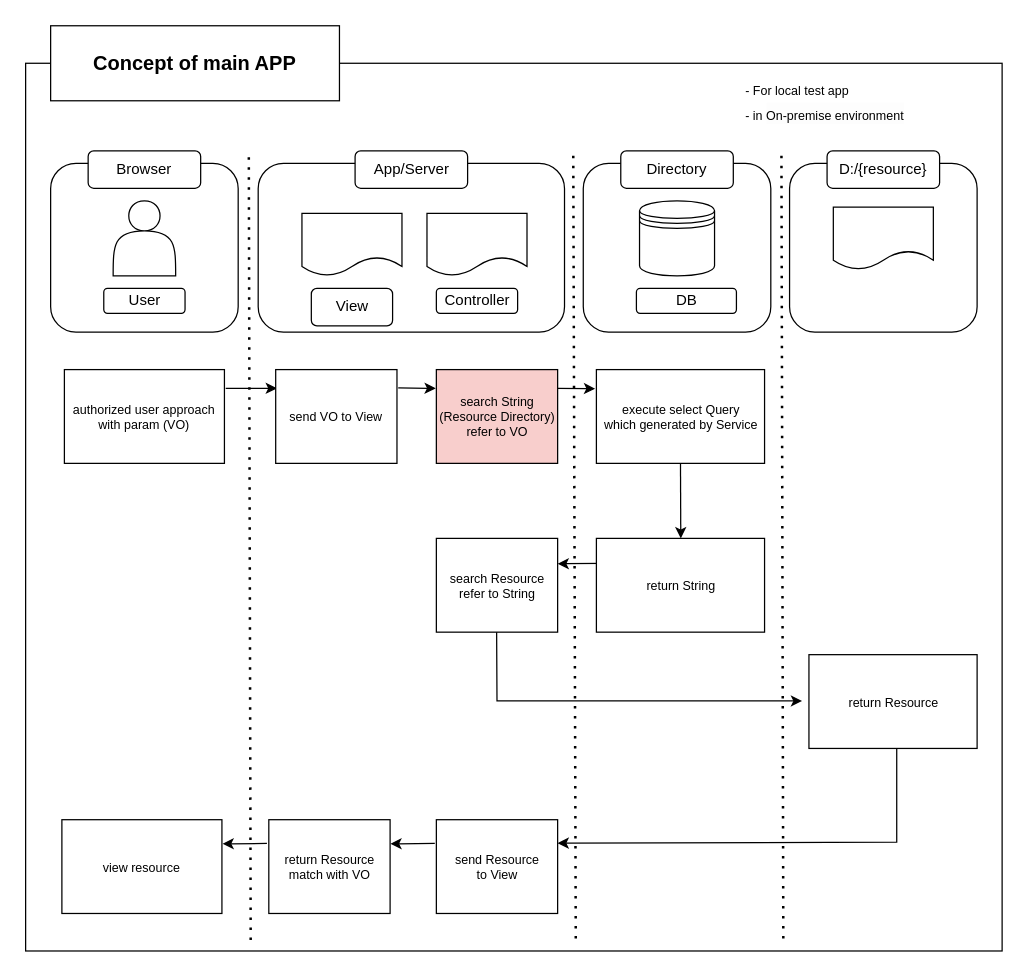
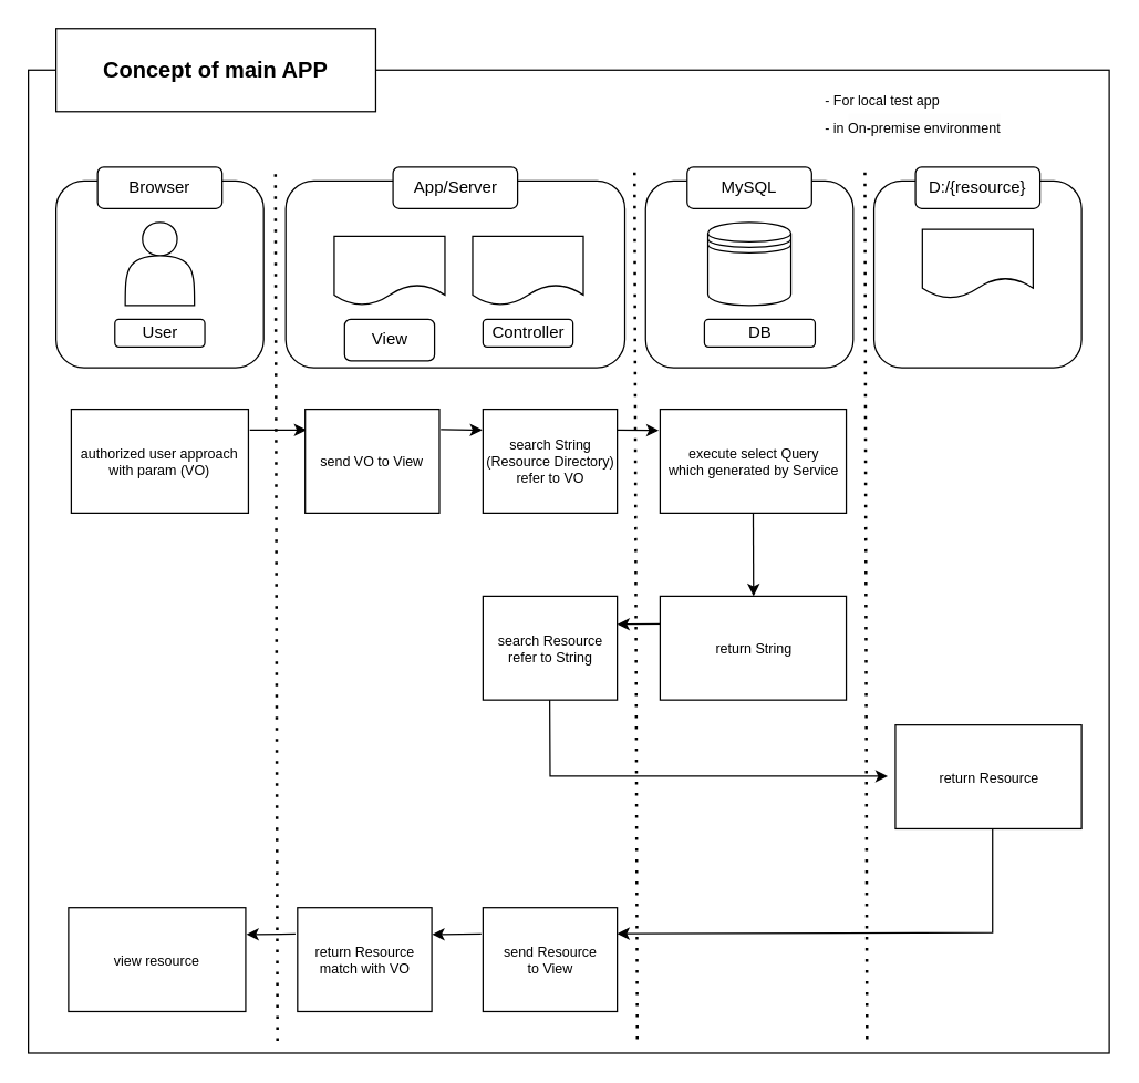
  <mxCell id="0" />
  <mxCell id="1" parent="0" />
  <mxCell id="2" value="" style="rounded=0;whiteSpace=wrap;html=1;fontSize=10;" vertex="1" parent="1"><mxGeometry x="20" y="50" width="781" height="710" as="geometry" /></mxCell>
  <mxCell id="3" value="" style="endArrow=classic;html=1;rounded=0;fontSize=10;" edge="1" parent="1"><mxGeometry width="50" height="50" relative="1" as="geometry"><mxPoint x="481" y="450" as="sourcePoint" /><mxPoint x="445.5" y="450.29" as="targetPoint" /></mxGeometry></mxCell>
  <mxCell id="4" value="" style="rounded=1;whiteSpace=wrap;html=1;" vertex="1" parent="1"><mxGeometry x="631" y="130" width="150" height="135" as="geometry" /></mxCell>
  <mxCell id="5" value="D:/{resource}" style="rounded=1;whiteSpace=wrap;html=1;" vertex="1" parent="1"><mxGeometry x="661" y="120" width="90" height="30" as="geometry" /></mxCell>
  <mxCell id="6" value="" style="rounded=1;whiteSpace=wrap;html=1;" vertex="1" parent="1"><mxGeometry x="466" y="130" width="150" height="135" as="geometry" /></mxCell>
- <mxCell id="7" value="Directory" style="rounded=1;whiteSpace=wrap;html=1;" vertex="1" parent="1"><mxGeometry x="496" y="120" width="90" height="30" as="geometry" /></mxCell>
+ <mxCell id="7" value="MySQL" style="rounded=1;whiteSpace=wrap;html=1;" vertex="1" parent="1"><mxGeometry x="496" y="120" width="90" height="30" as="geometry" /></mxCell>
  <mxCell id="8" value="" style="rounded=1;whiteSpace=wrap;html=1;" vertex="1" parent="1"><mxGeometry x="206" y="130" width="245" height="135" as="geometry" /></mxCell>
  <mxCell id="9" value="App/Server" style="rounded=1;whiteSpace=wrap;html=1;" vertex="1" parent="1"><mxGeometry x="283.5" y="120" width="90" height="30" as="geometry" /></mxCell>
  <mxCell id="10" value="" style="rounded=1;whiteSpace=wrap;html=1;" vertex="1" parent="1"><mxGeometry x="40" y="130" width="150" height="135" as="geometry" /></mxCell>
  <mxCell id="11" value="" style="shape=actor;whiteSpace=wrap;html=1;" vertex="1" parent="1"><mxGeometry x="90" y="160" width="50" height="60" as="geometry" /></mxCell>
  <mxCell id="12" value="" style="shape=datastore;whiteSpace=wrap;html=1;" vertex="1" parent="1"><mxGeometry x="511" y="160" width="60" height="60" as="geometry" /></mxCell>
  <mxCell id="13" value="" style="shape=document;whiteSpace=wrap;html=1;boundedLbl=1;" vertex="1" parent="1"><mxGeometry x="666" y="165" width="80" height="50" as="geometry" /></mxCell>
  <mxCell id="14" value="" style="shape=document;whiteSpace=wrap;html=1;boundedLbl=1;" vertex="1" parent="1"><mxGeometry x="341" y="170" width="80" height="50" as="geometry" /></mxCell>
  <mxCell id="15" value="" style="shape=document;whiteSpace=wrap;html=1;boundedLbl=1;" vertex="1" parent="1"><mxGeometry x="241" y="170" width="80" height="50" as="geometry" /></mxCell>
  <mxCell id="16" value="User" style="rounded=1;whiteSpace=wrap;html=1;" vertex="1" parent="1"><mxGeometry x="82.5" y="230" width="65" height="20" as="geometry" /></mxCell>
  <mxCell id="17" value="View" style="rounded=1;whiteSpace=wrap;html=1;" vertex="1" parent="1"><mxGeometry x="248.5" y="230" width="65" height="30" as="geometry" /></mxCell>
  <mxCell id="18" value="Controller" style="rounded=1;whiteSpace=wrap;html=1;" vertex="1" parent="1"><mxGeometry x="348.5" y="230" width="65" height="20" as="geometry" /></mxCell>
  <mxCell id="19" value="DB" style="rounded=1;whiteSpace=wrap;html=1;" vertex="1" parent="1"><mxGeometry x="508.5" y="230" width="80" height="20" as="geometry" /></mxCell>
  <mxCell id="20" value="Browser" style="rounded=1;whiteSpace=wrap;html=1;" vertex="1" parent="1"><mxGeometry x="70" y="120" width="90" height="30" as="geometry" /></mxCell>
  <mxCell id="21" value="&lt;b&gt;&lt;font style=&quot;font-size: 16px;&quot;&gt;Concept of main APP&lt;/font&gt;&lt;/b&gt;" style="rounded=0;whiteSpace=wrap;html=1;" vertex="1" parent="1"><mxGeometry x="40" y="20" width="231" height="60" as="geometry" /></mxCell>
  <mxCell id="22" value="&lt;font style=&quot;&quot;&gt;&lt;span style=&quot;font-size: 10px;&quot;&gt;- For local test app&lt;/span&gt;&lt;br&gt;&lt;span style=&quot;font-size: 10px;&quot;&gt;- in&amp;nbsp;&lt;/span&gt;&lt;span style=&quot;font-family: noto, notojp, notokr, Helvetica, &amp;quot;Microsoft YaHei&amp;quot;, &amp;quot;Apple SD Gothic Neo&amp;quot;, &amp;quot;Malgun Gothic&amp;quot;, &amp;quot;맑은 고딕&amp;quot;, Dotum, 돋움, sans-serif; background-color: rgb(253, 253, 253);&quot;&gt;&lt;font style=&quot;font-size: 10px;&quot;&gt;On-premise environment&lt;/font&gt;&lt;/span&gt;&lt;br&gt;&lt;/font&gt;" style="text;html=1;strokeColor=none;fillColor=none;align=left;verticalAlign=middle;whiteSpace=wrap;rounded=0;fontSize=16;" vertex="1" parent="1"><mxGeometry x="593.5" y="50" width="207.5" height="60" as="geometry" /></mxCell>
  <mxCell id="23" value="" style="endArrow=none;dashed=1;html=1;dashPattern=1 3;strokeWidth=2;rounded=0;fontSize=10;" edge="1" parent="1"><mxGeometry width="50" height="50" relative="1" as="geometry"><mxPoint x="200" y="751.143" as="sourcePoint" /><mxPoint x="198.5" y="120" as="targetPoint" /></mxGeometry></mxCell>
  <mxCell id="24" value="" style="endArrow=none;dashed=1;html=1;dashPattern=1 3;strokeWidth=2;rounded=0;fontSize=10;" edge="1" parent="1"><mxGeometry width="50" height="50" relative="1" as="geometry"><mxPoint x="626" y="750" as="sourcePoint" /><mxPoint x="624.5" y="120" as="targetPoint" /></mxGeometry></mxCell>
  <mxCell id="25" value="" style="endArrow=none;dashed=1;html=1;dashPattern=1 3;strokeWidth=2;rounded=0;fontSize=10;" edge="1" parent="1"><mxGeometry width="50" height="50" relative="1" as="geometry"><mxPoint x="460" y="750" as="sourcePoint" /><mxPoint x="458" y="121" as="targetPoint" /></mxGeometry></mxCell>
  <mxCell id="26" value="" style="endArrow=classic;html=1;rounded=0;fontSize=10;" edge="1" parent="1"><mxGeometry width="50" height="50" relative="1" as="geometry"><mxPoint x="180" y="310" as="sourcePoint" /><mxPoint x="221" y="310" as="targetPoint" /></mxGeometry></mxCell>
  <mxCell id="27" value="authorized user approach&lt;br&gt;with param (VO)" style="rounded=0;whiteSpace=wrap;html=1;fontSize=10;" vertex="1" parent="1"><mxGeometry x="51" y="295" width="128" height="75" as="geometry" /></mxCell>
  <mxCell id="28" value="send VO to View" style="rounded=0;whiteSpace=wrap;html=1;fontSize=10;" vertex="1" parent="1"><mxGeometry x="220" y="295" width="97" height="75" as="geometry" /></mxCell>
  <mxCell id="29" value="" style="endArrow=classic;html=1;rounded=0;fontSize=10;" edge="1" parent="1"><mxGeometry width="50" height="50" relative="1" as="geometry"><mxPoint x="318" y="309.71" as="sourcePoint" /><mxPoint x="348" y="310" as="targetPoint" /></mxGeometry></mxCell>
- <mxCell id="30" value="search String&lt;br&gt;(Resource Directory)&lt;br&gt;refer to VO" style="rounded=0;whiteSpace=wrap;html=1;fontSize=10;fillColor=#f8cecc;" vertex="1" parent="1"><mxGeometry x="348.5" y="295" width="97" height="75" as="geometry" /></mxCell>
+ <mxCell id="30" value="search String&lt;br&gt;(Resource Directory)&lt;br&gt;refer to VO" style="rounded=0;whiteSpace=wrap;html=1;fontSize=10;" vertex="1" parent="1"><mxGeometry x="348.5" y="295" width="97" height="75" as="geometry" /></mxCell>
  <mxCell id="31" value="" style="endArrow=classic;html=1;rounded=0;fontSize=10;" edge="1" parent="1"><mxGeometry width="50" height="50" relative="1" as="geometry"><mxPoint x="445.5" y="310" as="sourcePoint" /><mxPoint x="475.5" y="310.29" as="targetPoint" /></mxGeometry></mxCell>
  <mxCell id="32" value="execute select Query&lt;br&gt;which generated by Service" style="rounded=0;whiteSpace=wrap;html=1;fontSize=10;" vertex="1" parent="1"><mxGeometry x="476.5" y="295" width="134.5" height="75" as="geometry" /></mxCell>
  <mxCell id="33" value="" style="endArrow=classic;html=1;rounded=0;fontSize=10;exitX=0.5;exitY=1;exitDx=0;exitDy=0;" edge="1" parent="1" source="32"><mxGeometry width="50" height="50" relative="1" as="geometry"><mxPoint x="528.75" y="400" as="sourcePoint" /><mxPoint x="544" y="430" as="targetPoint" /></mxGeometry></mxCell>
  <mxCell id="34" value="return String" style="rounded=0;whiteSpace=wrap;html=1;fontSize=10;" vertex="1" parent="1"><mxGeometry x="476.5" y="430" width="134.5" height="75" as="geometry" /></mxCell>
  <mxCell id="35" value="search Resource&lt;br&gt;refer to String" style="rounded=0;whiteSpace=wrap;html=1;fontSize=10;" vertex="1" parent="1"><mxGeometry x="348.5" y="430" width="97" height="75" as="geometry" /></mxCell>
  <mxCell id="36" value="" style="endArrow=classic;html=1;rounded=0;fontSize=10;exitX=0.5;exitY=1;exitDx=0;exitDy=0;" edge="1" parent="1"><mxGeometry width="50" height="50" relative="1" as="geometry"><mxPoint x="396.71" y="505" as="sourcePoint" /><mxPoint x="641" y="560" as="targetPoint" /><Array as="points"><mxPoint x="397" y="560" /></Array></mxGeometry></mxCell>
  <mxCell id="37" value="return Resource" style="rounded=0;whiteSpace=wrap;html=1;fontSize=10;" vertex="1" parent="1"><mxGeometry x="646.5" y="523" width="134.5" height="75" as="geometry" /></mxCell>
  <mxCell id="38" value="" style="endArrow=classic;html=1;rounded=0;fontSize=10;entryX=1;entryY=0.25;entryDx=0;entryDy=0;" edge="1" parent="1" target="39"><mxGeometry width="50" height="50" relative="1" as="geometry"><mxPoint x="716.71" y="598" as="sourcePoint" /><mxPoint x="331" y="673" as="targetPoint" /><Array as="points"><mxPoint x="716.71" y="673" /></Array></mxGeometry></mxCell>
  <mxCell id="39" value="send Resource&lt;br&gt;to View" style="rounded=0;whiteSpace=wrap;html=1;fontSize=10;" vertex="1" parent="1"><mxGeometry x="348.5" y="655" width="97" height="75" as="geometry" /></mxCell>
  <mxCell id="40" value="" style="endArrow=classic;html=1;rounded=0;fontSize=10;" edge="1" parent="1"><mxGeometry width="50" height="50" relative="1" as="geometry"><mxPoint x="347.25" y="674" as="sourcePoint" /><mxPoint x="311.75" y="674.29" as="targetPoint" /></mxGeometry></mxCell>
  <mxCell id="41" value="return Resource&lt;br&gt;match with VO" style="rounded=0;whiteSpace=wrap;html=1;fontSize=10;" vertex="1" parent="1"><mxGeometry x="214.5" y="655" width="97" height="75" as="geometry" /></mxCell>
  <mxCell id="42" value="" style="endArrow=classic;html=1;rounded=0;fontSize=10;" edge="1" parent="1"><mxGeometry width="50" height="50" relative="1" as="geometry"><mxPoint x="213" y="674" as="sourcePoint" /><mxPoint x="177.5" y="674.29" as="targetPoint" /></mxGeometry></mxCell>
  <mxCell id="43" value="view resource" style="rounded=0;whiteSpace=wrap;html=1;fontSize=10;" vertex="1" parent="1"><mxGeometry x="49" y="655" width="128" height="75" as="geometry" /></mxCell>
